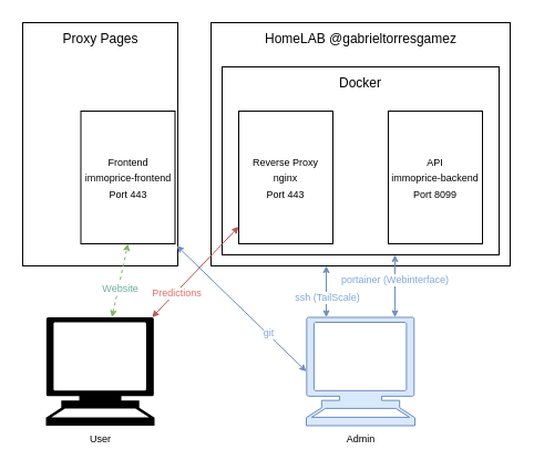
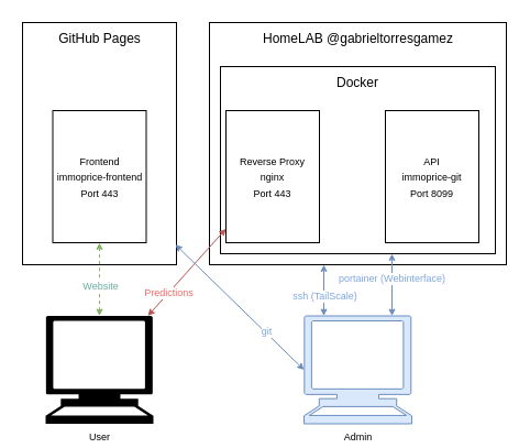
  <mxCell id="0" />
  <mxCell id="1" parent="0" />
  <mxCell id="2" value="" style="rounded=0;whiteSpace=wrap;html=1;fillColor=default;align=center;" vertex="1" parent="1"><mxGeometry x="190" y="20" width="270" height="220" as="geometry" /></mxCell>
  <mxCell id="3" value="" style="rounded=0;whiteSpace=wrap;html=1;fillColor=none;" vertex="1" parent="1"><mxGeometry x="200" y="60" width="250" height="170" as="geometry" /></mxCell>
- <mxCell id="4" value="&lt;font style=&quot;font-size: 9px;&quot;&gt;API&lt;br&gt;immoprice-backend&lt;br&gt;Port 8099&lt;br&gt;&lt;/font&gt;" style="rounded=0;whiteSpace=wrap;html=1;fillColor=none;" vertex="1" parent="1"><mxGeometry x="350" y="100" width="85" height="120" as="geometry" /></mxCell>
- <mxCell id="5" value="&lt;font style=&quot;font-size: 9px;&quot;&gt;Reverse Proxy&lt;br&gt;nginx&lt;br&gt;Port 443&lt;/font&gt;" style="rounded=0;whiteSpace=wrap;html=1;fillColor=none;" vertex="1" parent="1"><mxGeometry x="215" y="100" width="85" height="120" as="geometry" /></mxCell>
+ <mxCell id="4" value="&lt;font style=&quot;font-size: 9px;&quot;&gt;API&lt;br&gt;immoprice-git&lt;br&gt;Port 8099&lt;br&gt;&lt;/font&gt;" style="rounded=0;whiteSpace=wrap;html=1;fillColor=none;" vertex="1" parent="1"><mxGeometry x="350" y="100" width="85" height="120" as="geometry" /></mxCell>
+ <mxCell id="5" value="&lt;font style=&quot;font-size: 9px;&quot;&gt;Reverse Proxy&lt;br&gt;nginx&lt;br&gt;Port 443&lt;/font&gt;" style="rounded=0;whiteSpace=wrap;html=1;fillColor=none;" vertex="1" parent="1"><mxGeometry x="205" y="100" width="85" height="120" as="geometry" /></mxCell>
  <mxCell id="6" value="HomeLAB @gabrieltorresgamez" style="text;html=1;strokeColor=none;fillColor=none;align=center;verticalAlign=middle;whiteSpace=wrap;rounded=0;" vertex="1" parent="1"><mxGeometry x="232.5" y="20" width="185" height="30" as="geometry" /></mxCell>
  <mxCell id="7" value="Docker" style="text;html=1;strokeColor=none;fillColor=none;align=center;verticalAlign=middle;whiteSpace=wrap;rounded=0;" vertex="1" parent="1"><mxGeometry x="295" y="60" width="60" height="30" as="geometry" /></mxCell>
  <mxCell id="8" value="" style="rounded=0;whiteSpace=wrap;html=1;fontSize=9;fillColor=default;" vertex="1" parent="1"><mxGeometry x="20" y="20" width="140" height="220" as="geometry" /></mxCell>
- <mxCell id="9" value="Proxy Pages" style="text;html=1;strokeColor=none;fillColor=none;align=center;verticalAlign=middle;whiteSpace=wrap;rounded=0;" vertex="1" parent="1"><mxGeometry x="37.5" y="20" width="105" height="30" as="geometry" /></mxCell>
- <mxCell id="10" value="&lt;font style=&quot;font-size: 9px;&quot;&gt;Frontend&lt;br&gt;immoprice-frontend&lt;br&gt;Port 443&lt;br&gt;&lt;/font&gt;" style="rounded=0;whiteSpace=wrap;html=1;fillColor=none;" vertex="1" parent="1"><mxGeometry x="72.5" y="100" width="85" height="120" as="geometry" /></mxCell>
+ <mxCell id="9" value="GitHub Pages" style="text;html=1;strokeColor=none;fillColor=none;align=center;verticalAlign=middle;whiteSpace=wrap;rounded=0;" vertex="1" parent="1"><mxGeometry x="37.5" y="20" width="105" height="30" as="geometry" /></mxCell>
+ <mxCell id="10" value="&lt;font style=&quot;font-size: 9px;&quot;&gt;Frontend&lt;br&gt;immoprice-frontend&lt;br&gt;Port 443&lt;br&gt;&lt;/font&gt;" style="rounded=0;whiteSpace=wrap;html=1;fillColor=none;" vertex="1" parent="1"><mxGeometry x="47.5" y="100" width="85" height="120" as="geometry" /></mxCell>
  <mxCell id="11" value="User" style="shape=mxgraph.signs.tech.computer;html=1;pointerEvents=1;fillColor=#000000;strokeColor=none;verticalLabelPosition=bottom;verticalAlign=top;align=center;fontSize=9;" vertex="1" parent="1"><mxGeometry x="41" y="286.5" width="98" height="98" as="geometry" /></mxCell>
  <mxCell id="12" value="" style="endArrow=classic;startArrow=classic;html=1;rounded=0;fontSize=9;startSize=4;endSize=4;jumpSize=6;entryX=0.5;entryY=1;entryDx=0;entryDy=0;fillColor=#d5e8d4;strokeColor=#82b366;dashed=1;" edge="1" parent="1" source="11" target="10"><mxGeometry width="50" height="50" relative="1" as="geometry"><mxPoint x="-70" y="360" as="sourcePoint" /><mxPoint x="-20" y="310" as="targetPoint" /></mxGeometry></mxCell>
  <mxCell id="13" value="Website" style="edgeLabel;html=1;align=center;verticalAlign=middle;resizable=0;points=[];fontSize=9;fontColor=#67AB9F;" vertex="1" connectable="0" parent="12"><mxGeometry x="0.014" relative="1" as="geometry"><mxPoint y="7" as="offset" /></mxGeometry></mxCell>
  <mxCell id="14" value="" style="endArrow=classic;startArrow=classic;html=1;rounded=0;fontSize=9;startSize=4;endSize=4;jumpSize=6;fillColor=#f8cecc;strokeColor=#b85450;" edge="1" parent="1" source="11" target="5"><mxGeometry width="50" height="50" relative="1" as="geometry"><mxPoint x="190" y="360" as="sourcePoint" /><mxPoint x="240" y="310" as="targetPoint" /></mxGeometry></mxCell>
  <mxCell id="15" value="Predictions" style="edgeLabel;html=1;align=center;verticalAlign=middle;resizable=0;points=[];fontSize=9;fontColor=#EA6B66;" vertex="1" connectable="0" parent="14"><mxGeometry x="-0.153" y="2" relative="1" as="geometry"><mxPoint x="-10" y="14" as="offset" /></mxGeometry></mxCell>
  <mxCell id="16" value="Admin" style="shape=mxgraph.signs.tech.computer;html=1;pointerEvents=1;fillColor=#dae8fc;strokeColor=#6c8ebf;verticalLabelPosition=bottom;verticalAlign=top;align=center;fontSize=9;" vertex="1" parent="1"><mxGeometry x="276" y="286.5" width="98" height="98" as="geometry" /></mxCell>
  <mxCell id="17" value="" style="endArrow=classic;startArrow=classic;html=1;rounded=0;fontSize=9;fontColor=#9AD479;startSize=4;endSize=4;jumpSize=6;fillColor=#dae8fc;strokeColor=#6c8ebf;" edge="1" parent="1"><mxGeometry width="50" height="50" relative="1" as="geometry"><mxPoint x="294" y="286.5" as="sourcePoint" /><mxPoint x="294" y="240" as="targetPoint" /></mxGeometry></mxCell>
  <mxCell id="18" value="&lt;font&gt;ssh (TailScale)&lt;br&gt;&lt;/font&gt;" style="edgeLabel;html=1;align=center;verticalAlign=middle;resizable=0;points=[];fontSize=9;fontColor=#7EA6E0;" vertex="1" connectable="0" parent="17"><mxGeometry x="0.033" relative="1" as="geometry"><mxPoint y="6" as="offset" /></mxGeometry></mxCell>
  <mxCell id="19" value="" style="endArrow=classic;startArrow=classic;html=1;rounded=0;fontSize=9;fontColor=#000000;startSize=4;endSize=4;jumpSize=6;fillColor=#dae8fc;strokeColor=#6c8ebf;" edge="1" parent="1"><mxGeometry width="50" height="50" relative="1" as="geometry"><mxPoint x="356" y="286.5" as="sourcePoint" /><mxPoint x="356" y="230" as="targetPoint" /></mxGeometry></mxCell>
  <mxCell id="20" value="portainer (Webinterface)" style="edgeLabel;html=1;align=center;verticalAlign=middle;resizable=0;points=[];fontSize=9;fontColor=#7EA6E0;" vertex="1" connectable="0" parent="19"><mxGeometry x="0.093" y="1" relative="1" as="geometry"><mxPoint y="-3" as="offset" /></mxGeometry></mxCell>
  <mxCell id="21" value="" style="endArrow=classic;startArrow=classic;html=1;rounded=0;fontSize=9;fontColor=#000000;startSize=4;endSize=4;jumpSize=6;exitX=0.993;exitY=0.917;exitDx=0;exitDy=0;entryX=0;entryY=0.5;entryDx=0;entryDy=0;entryPerimeter=0;exitPerimeter=0;fillColor=#dae8fc;strokeColor=#6c8ebf;" edge="1" parent="1" source="8" target="16"><mxGeometry width="50" height="50" relative="1" as="geometry"><mxPoint x="180" y="410" as="sourcePoint" /><mxPoint x="230" y="360" as="targetPoint" /></mxGeometry></mxCell>
  <mxCell id="22" value="git" style="edgeLabel;html=1;align=center;verticalAlign=middle;resizable=0;points=[];fontSize=9;fontColor=#7EA6E0;" vertex="1" connectable="0" parent="21"><mxGeometry x="0.393" y="1" relative="1" as="geometry"><mxPoint as="offset" /></mxGeometry></mxCell>
